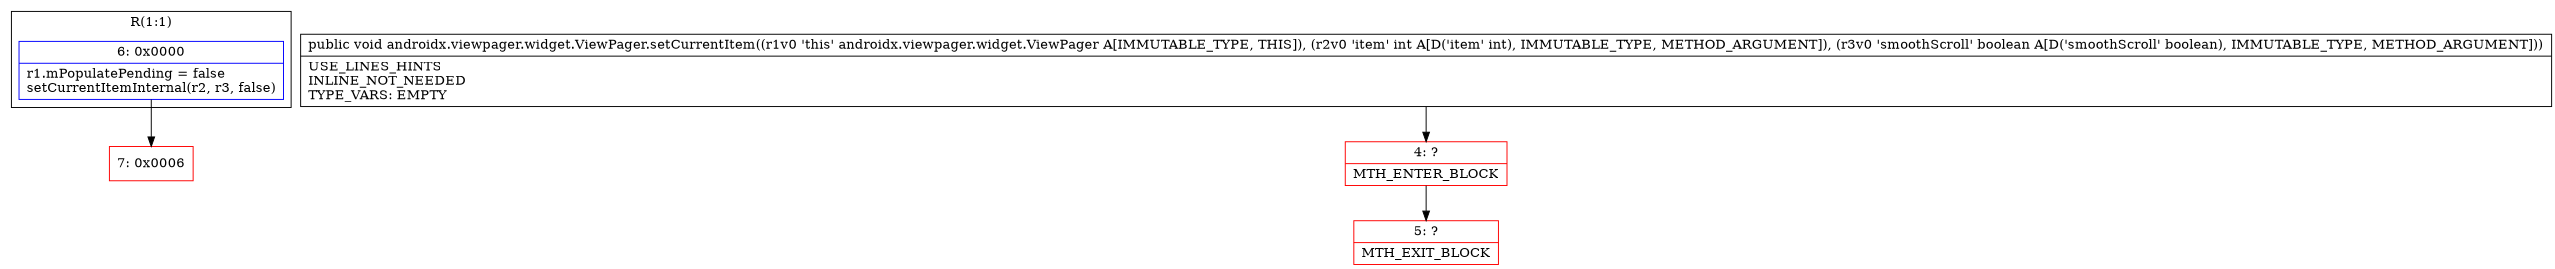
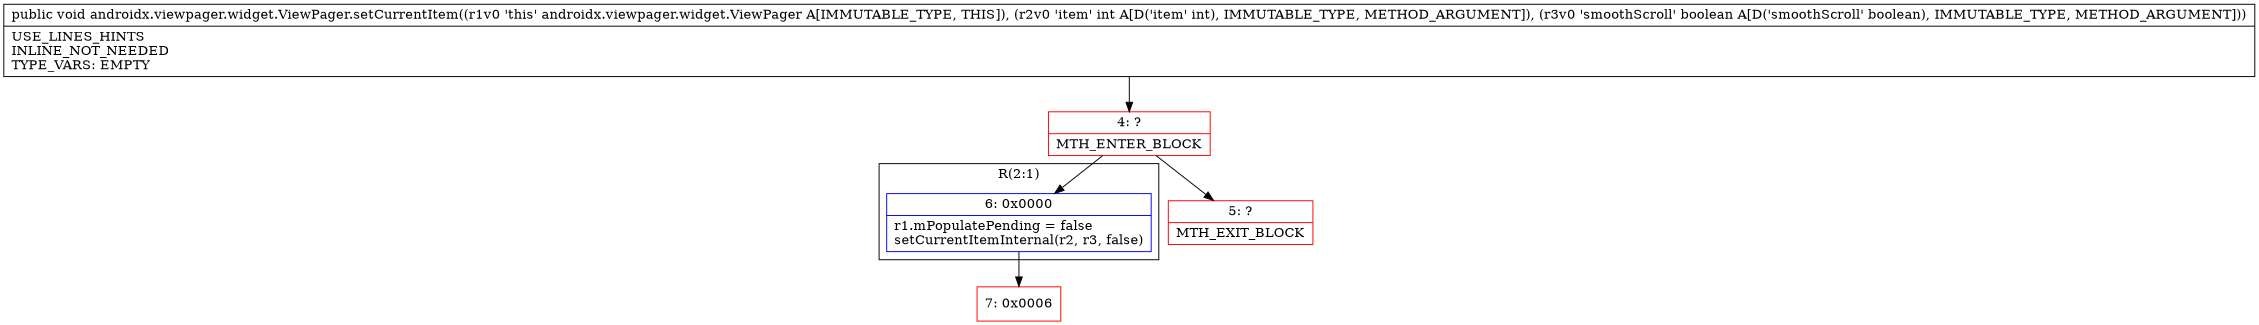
  digraph {
    node [color=red shape=record]
    n1 [color=blue label="{6\:\ 0x0000|r1.mPopulatePending = false\lsetCurrentItemInternal(r2, r3, false)\l}"]
    n2 [label="{7\:\ 0x0006}"]
    n3 [label="{4\:\ ?|MTH_ENTER_BLOCK\l}"]
    n4 [label="{5\:\ ?|MTH_EXIT_BLOCK\l}"]
    n5 [label="{public void androidx.viewpager.widget.ViewPager.setCurrentItem((r1v0 'this' androidx.viewpager.widget.ViewPager A[IMMUTABLE_TYPE, THIS]), (r2v0 'item' int A[D('item' int), IMMUTABLE_TYPE, METHOD_ARGUMENT]), (r3v0 'smoothScroll' boolean A[D('smoothScroll' boolean), IMMUTABLE_TYPE, METHOD_ARGUMENT]))  | USE_LINES_HINTS\lINLINE_NOT_NEEDED\lTYPE_VARS: EMPTY\l}" color=""]
    subgraph cluster_1 {
-     label="R(1:1)"
+     label="R(2:1)"
      n1
    }
    n1 -> n2
+   n3 -> n1
    n3 -> n4
    n5 -> n3
  }
